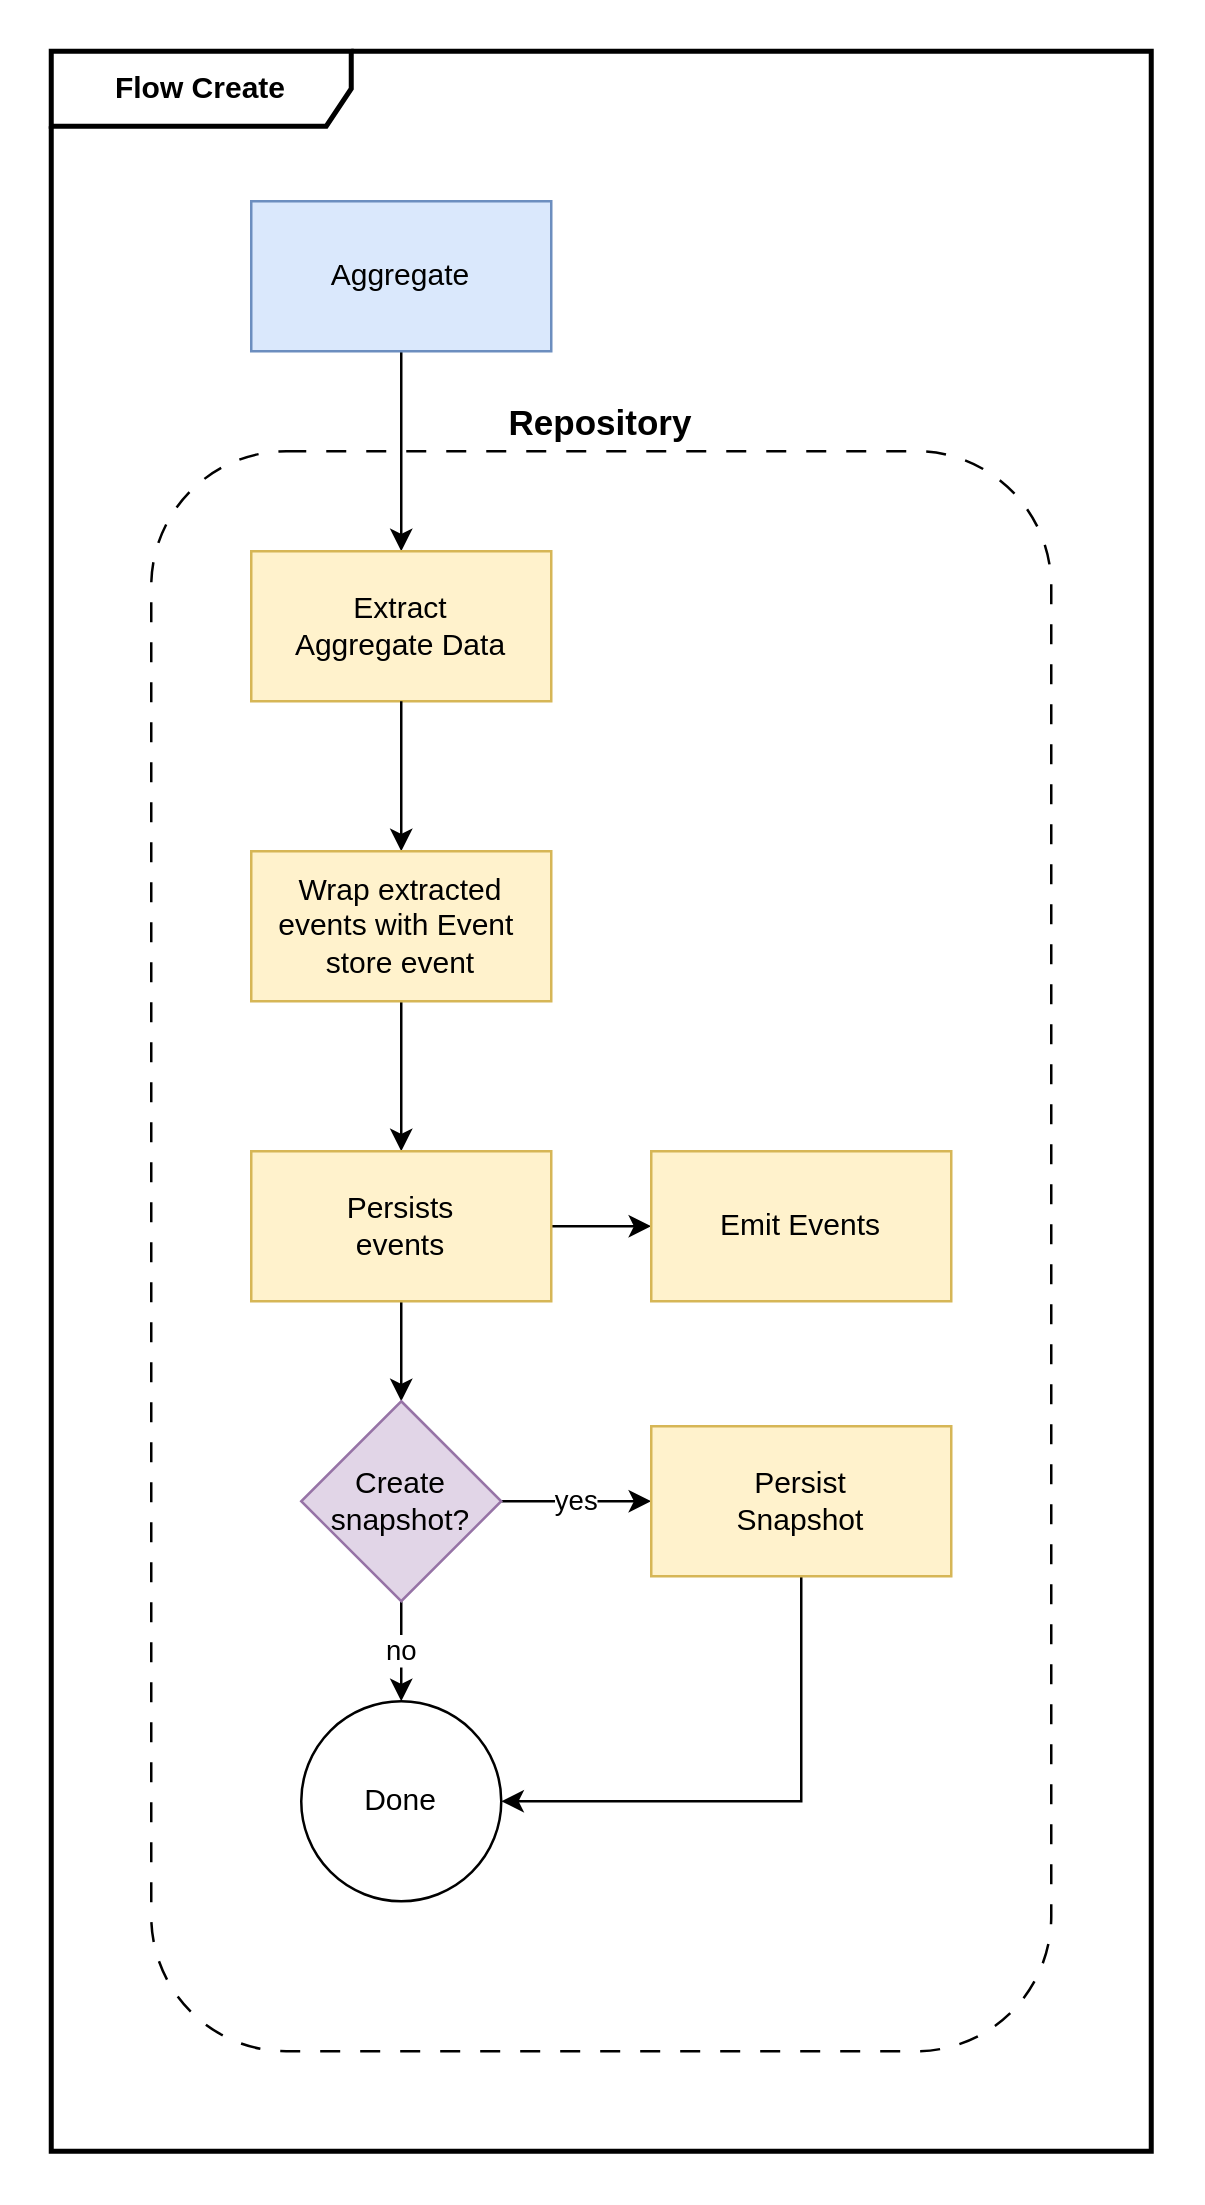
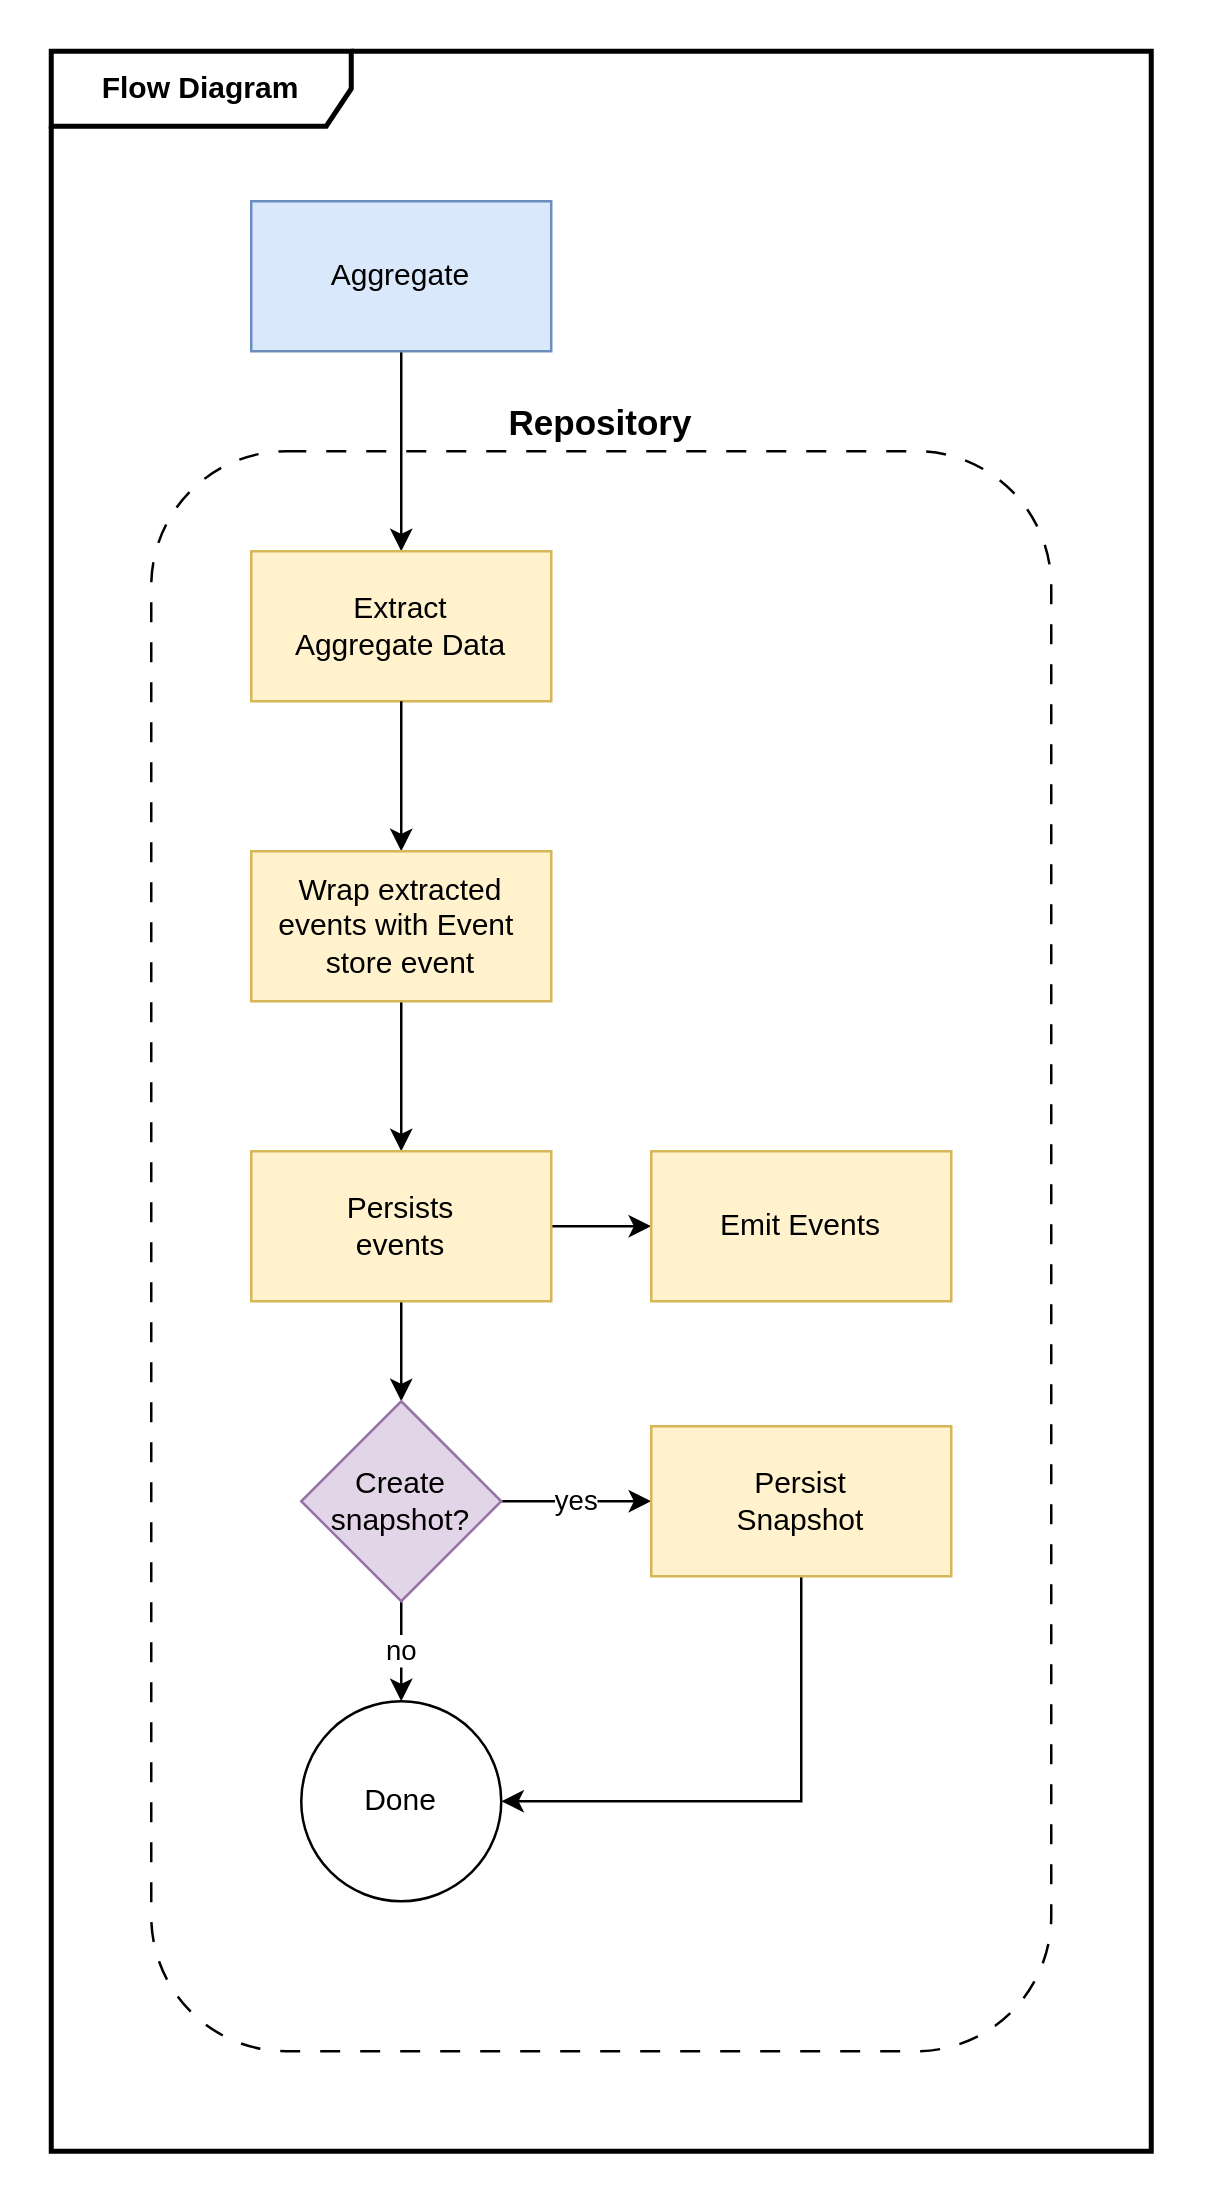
  <mxCell id="0" />
  <mxCell id="1" parent="0" />
  <mxCell id="2" value="Repository" style="rounded=1;whiteSpace=wrap;html=1;dashed=1;dashPattern=8 8;gradientColor=default;fillColor=none;labelPosition=center;verticalLabelPosition=top;align=center;verticalAlign=bottom;fontStyle=1;fontSize=14;" vertex="1" parent="1"><mxGeometry x="60" y="180" width="360" height="640" as="geometry" /></mxCell>
  <mxCell id="3" style="edgeStyle=orthogonalEdgeStyle;rounded=0;orthogonalLoop=1;jettySize=auto;html=1;exitX=0.5;exitY=1;exitDx=0;exitDy=0;entryX=0.5;entryY=0;entryDx=0;entryDy=0;" edge="1" parent="1" source="4" target="5"><mxGeometry relative="1" as="geometry" /></mxCell>
  <mxCell id="4" value="Aggregate" style="rounded=0;whiteSpace=wrap;html=1;fillColor=#dae8fc;strokeColor=#6c8ebf;" vertex="1" parent="1"><mxGeometry x="100" y="80" width="120" height="60" as="geometry" /></mxCell>
  <mxCell id="5" value="Extract&lt;br&gt;Aggregate Data" style="rounded=0;whiteSpace=wrap;html=1;fillColor=#fff2cc;strokeColor=#d6b656;" vertex="1" parent="1"><mxGeometry x="100" y="220" width="120" height="60" as="geometry" /></mxCell>
  <mxCell id="6" style="edgeStyle=orthogonalEdgeStyle;rounded=0;orthogonalLoop=1;jettySize=auto;html=1;entryX=0.5;entryY=0;entryDx=0;entryDy=0;exitX=0.5;exitY=1;exitDx=0;exitDy=0;" edge="1" parent="1" source="5" target="8"><mxGeometry relative="1" as="geometry"><mxPoint x="160" y="400" as="sourcePoint" /></mxGeometry></mxCell>
  <mxCell id="7" style="edgeStyle=orthogonalEdgeStyle;rounded=0;orthogonalLoop=1;jettySize=auto;html=1;exitX=0.5;exitY=1;exitDx=0;exitDy=0;" edge="1" parent="1" source="8" target="11"><mxGeometry relative="1" as="geometry" /></mxCell>
  <mxCell id="8" value="Wrap extracted events&amp;nbsp;with Event&amp;nbsp; store event" style="rounded=0;whiteSpace=wrap;html=1;fillColor=#fff2cc;strokeColor=#d6b656;" vertex="1" parent="1"><mxGeometry x="100" y="340" width="120" height="60" as="geometry" /></mxCell>
  <mxCell id="9" style="edgeStyle=orthogonalEdgeStyle;rounded=0;orthogonalLoop=1;jettySize=auto;html=1;exitX=0.5;exitY=1;exitDx=0;exitDy=0;entryX=0.5;entryY=0;entryDx=0;entryDy=0;" edge="1" parent="1" source="11" target="14"><mxGeometry relative="1" as="geometry" /></mxCell>
  <mxCell id="10" style="edgeStyle=orthogonalEdgeStyle;rounded=0;orthogonalLoop=1;jettySize=auto;html=1;exitX=1;exitY=0.5;exitDx=0;exitDy=0;" edge="1" parent="1" source="11" target="18"><mxGeometry relative="1" as="geometry" /></mxCell>
  <mxCell id="11" value="Persists&lt;br&gt;events" style="rounded=0;whiteSpace=wrap;html=1;fillColor=#fff2cc;strokeColor=#d6b656;" vertex="1" parent="1"><mxGeometry x="100" y="460" width="120" height="60" as="geometry" /></mxCell>
  <mxCell id="12" value="yes" style="edgeStyle=orthogonalEdgeStyle;rounded=0;orthogonalLoop=1;jettySize=auto;html=1;exitX=1;exitY=0.5;exitDx=0;exitDy=0;" edge="1" parent="1" source="14" target="16"><mxGeometry relative="1" as="geometry" /></mxCell>
  <mxCell id="13" value="no" style="edgeStyle=orthogonalEdgeStyle;rounded=0;orthogonalLoop=1;jettySize=auto;html=1;exitX=0.5;exitY=1;exitDx=0;exitDy=0;entryX=0.5;entryY=0;entryDx=0;entryDy=0;" edge="1" parent="1" source="14" target="17"><mxGeometry relative="1" as="geometry" /></mxCell>
  <mxCell id="14" value="Create snapshot?" style="rhombus;whiteSpace=wrap;html=1;fillColor=#e1d5e7;strokeColor=#9673a6;" vertex="1" parent="1"><mxGeometry x="120" y="560" width="80" height="80" as="geometry" /></mxCell>
  <mxCell id="15" style="edgeStyle=orthogonalEdgeStyle;rounded=0;orthogonalLoop=1;jettySize=auto;html=1;exitX=0.5;exitY=1;exitDx=0;exitDy=0;entryX=1;entryY=0.5;entryDx=0;entryDy=0;" edge="1" parent="1" source="16" target="17"><mxGeometry relative="1" as="geometry" /></mxCell>
  <mxCell id="16" value="Persist&lt;br&gt;Snapshot" style="rounded=0;whiteSpace=wrap;html=1;fillColor=#fff2cc;strokeColor=#d6b656;" vertex="1" parent="1"><mxGeometry x="260" y="570" width="120" height="60" as="geometry" /></mxCell>
  <mxCell id="17" value="Done" style="ellipse;whiteSpace=wrap;html=1;aspect=fixed;" vertex="1" parent="1"><mxGeometry x="120" y="680" width="80" height="80" as="geometry" /></mxCell>
  <mxCell id="18" value="Emit Events" style="rounded=0;whiteSpace=wrap;html=1;fillColor=#fff2cc;strokeColor=#d6b656;" vertex="1" parent="1"><mxGeometry x="260" y="460" width="120" height="60" as="geometry" /></mxCell>
- <mxCell id="19" value="Flow Create" style="shape=umlFrame;whiteSpace=wrap;html=1;pointerEvents=0;width=120;height=30;fontStyle=1;strokeWidth=2;" vertex="1" parent="1"><mxGeometry x="20" y="20" width="440" height="840" as="geometry" /></mxCell>
+ <mxCell id="19" value="Flow Diagram" style="shape=umlFrame;whiteSpace=wrap;html=1;pointerEvents=0;width=120;height=30;fontStyle=1;strokeWidth=2;" vertex="1" parent="1"><mxGeometry x="20" y="20" width="440" height="840" as="geometry" /></mxCell>
